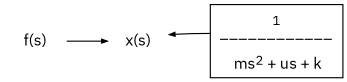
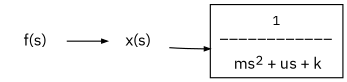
  digraph {
    fontname="IBM Plex Sans"
    rankdir=LR
    node [fontname="IBM Plex Sans" shape=none]
    edge [arrowsize=0.5 fontname="IBM Plex Sans"]
    n1 [label="f(s)"]
    n2 [label="x(s)"]
    n3 [label=< <sub>1</sub> <br/>____________<br /> <br />  ms<sup>2</sup> + us + k <br />> shape=box]
    n1 -> n2
-   n3 -> n2
+   n2 -> n3
  }
